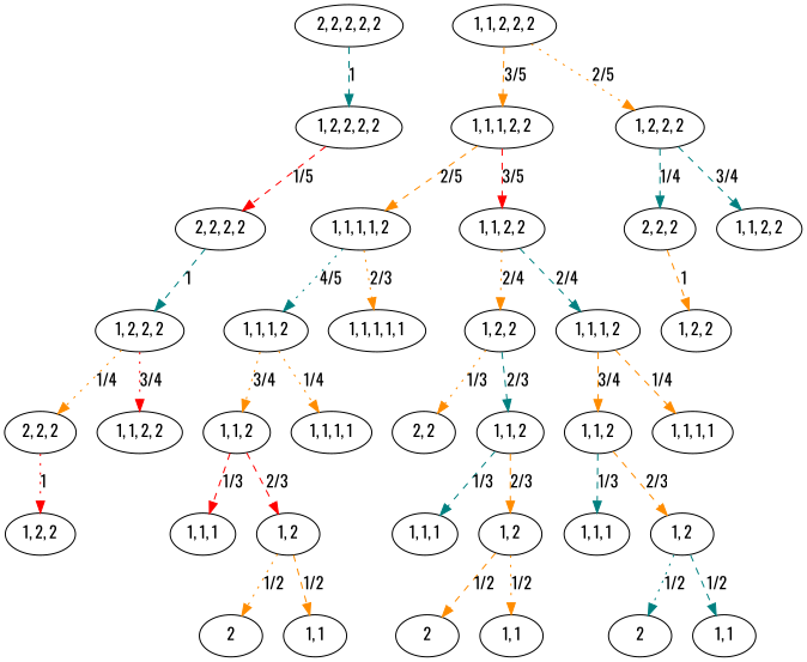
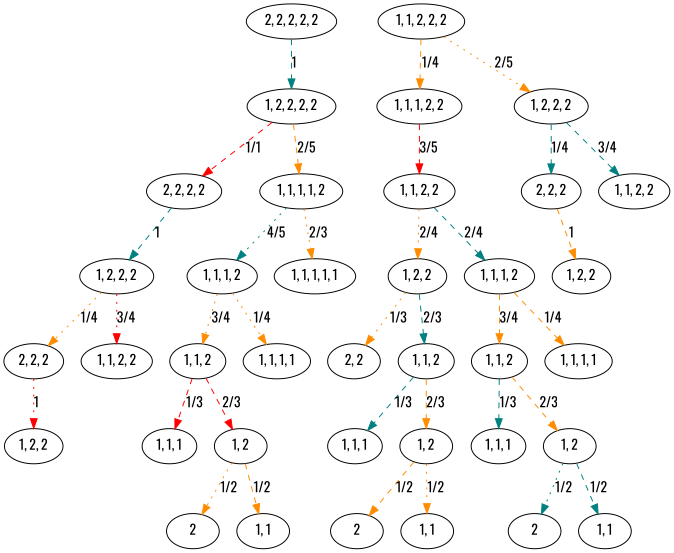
  digraph {
    fontname=Oswald
    node [fontname=Oswald]
    edge [color=darkorange fontname=Oswald style=dashed]
    n1 [label="1, 1, 2, 2"]
    n2 [label="1, 2, 2"]
    n3 [label="1, 1, 1, 2"]
    n4 [label="1, 1, 1, 1, 2"]
    n5 [label="1, 1, 1, 2"]
    n6 [label="1, 1, 1, 1, 1"]
    n7 [label="1, 1, 1, 2, 2"]
    n8 [label="2, 2"]
    n9 [label="1, 1, 2"]
    n10 [label="1, 1, 2"]
    n11 [label="1, 1, 1, 1"]
    n12 [label="1, 2"]
    n13 [label="1, 1, 1"]
    n14 [label="1, 1, 2"]
    n15 [label="1, 1, 1, 1"]
    n16 [label="1, 2"]
    n17 [label="1, 1, 1"]
    n18 [label="1, 2"]
    n19 [label="1, 1, 1"]
    n20 [label=2]
    n21 [label="1, 1"]
    n22 [label=2]
    n23 [label="1, 1"]
    n24 [label=2]
    n25 [label="1, 1"]
    n26 [label="2, 2, 2, 2, 2"]
    n27 [label="1, 2, 2, 2, 2"]
    n28 [label="2, 2, 2, 2"]
    n29 [label="1, 2, 2, 2"]
    n30 [label="1, 1, 2, 2, 2"]
    n31 [label="1, 2, 2, 2"]
    n32 [label="2, 2, 2"]
    n33 [label="1, 1, 2, 2"]
    n34 [label="2, 2, 2"]
    n35 [label="1, 1, 2, 2"]
    n36 [label="1, 2, 2"]
    n37 [label="1, 2, 2"]
    subgraph sub_1 {
      n1
      n2
      n3
      n4
      n5
      n6
      n7
      n8
      n9
      n10
      n11
      n12
      n13
      n14
      n15
      n16
      n17
      n18
      n19
      n20
      n21
      n22
      n23
      n24
      n25
    }
    n1 -> n2 [label="2/4" style=dotted]
    n1 -> n3 [color=teal label="2/4"]
    n2 -> n8 [label="1/3" style=dotted]
    n2 -> n9 [color=teal label="2/3"]
    n3 -> n10 [label="3/4"]
    n3 -> n11 [label="1/4"]
    n4 -> n5 [color=teal label="4/5" style=dotted]
    n4 -> n6 [label="2/3" style=dotted]
    n5 -> n14 [label="3/4" style=dotted]
    n5 -> n15 [label="1/4" style=dotted]
    n7 -> n1 [color=red label="3/5"]
-   n7 -> n4 [label="2/5"]
+   n27 -> n4 [label="2/5"]
    n9 -> n16 [label="2/3"]
    n9 -> n17 [color=teal label="1/3"]
    n10 -> n12 [label="2/3"]
    n10 -> n13 [color=teal label="1/3"]
    n12 -> n20 [color=teal label="1/2" style=dotted]
    n12 -> n21 [color=teal label="1/2"]
    n14 -> n18 [color=red label="2/3"]
    n14 -> n19 [color=red label="1/3"]
    n16 -> n24 [label="1/2"]
    n16 -> n25 [label="1/2" style=dotted]
    n18 -> n22 [label="1/2" style=dotted]
    n18 -> n23 [label="1/2"]
    n26 -> n27 [color=teal label=1]
-   n27 -> n28 [color=red label="1/5"]
+   n27 -> n28 [color=red label="1/1"]
    n28 -> n29 [color=teal label=1]
    n29 -> n32 [label="1/4" style=dotted]
    n29 -> n33 [color=red label="3/4" style=dotted]
-   n30 -> n7 [label="3/5"]
+   n30 -> n7 [label="1/4"]
    n30 -> n31 [label="2/5" style=dotted]
    n31 -> n34 [color=teal label="1/4"]
    n31 -> n35 [color=teal label="3/4"]
    n32 -> n36 [color=red label=1 style=dotted]
    n34 -> n37 [label=1]
  }
